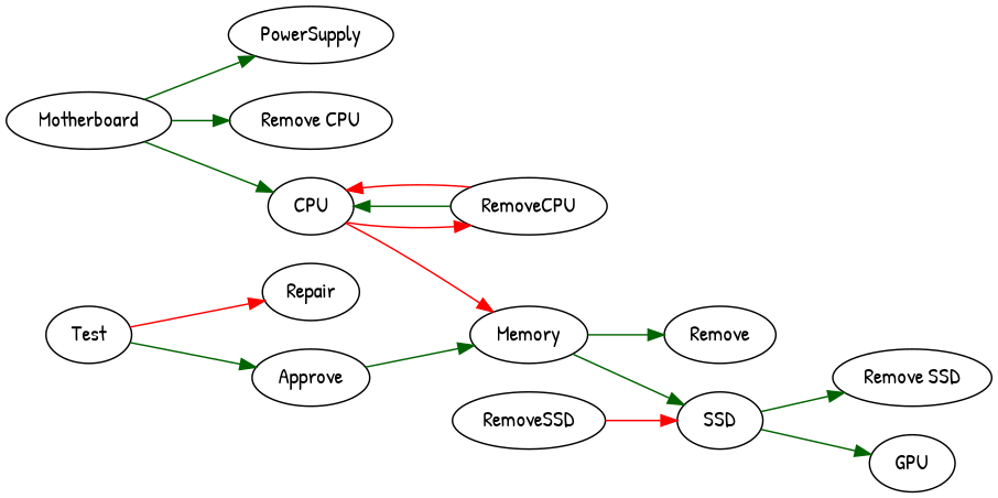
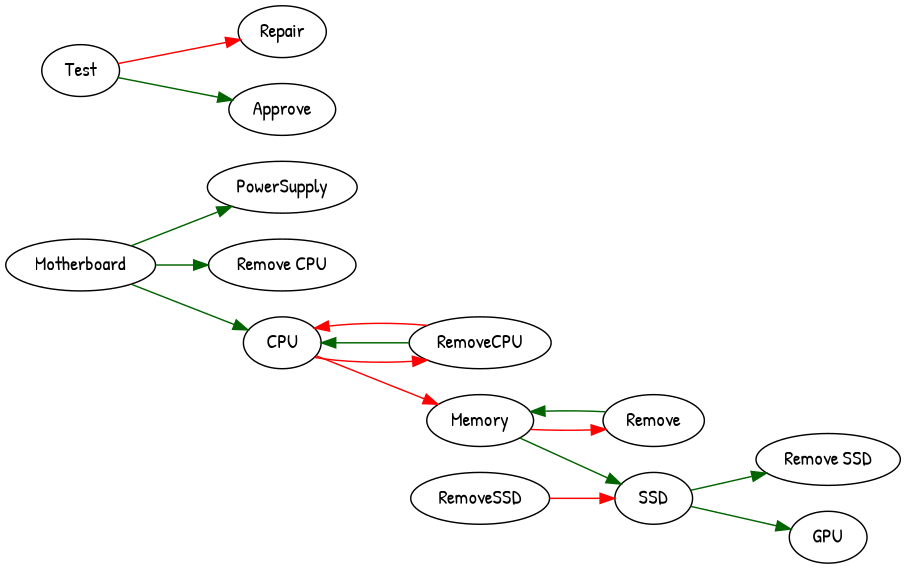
  digraph {
    fontname="Patrick Hand"
    rankdir=LR
    node [fontname="Patrick Hand"]
    edge [color=darkgreen fontname="Patrick Hand"]
    Motherboard
    PowerSupply
    "Remove CPU"
    CPU
    RemoveCPU
    Memory
    n7 [label=Remove]
    SSD
    "Remove SSD"
    GPU
    Test
    Repair
    Approve
    RemoveSSD
    Motherboard -> PowerSupply
    Motherboard -> "Remove CPU"
    Motherboard -> CPU
    CPU -> RemoveCPU [color=red]
    CPU -> Memory [color=red]
    RemoveCPU -> CPU
    RemoveCPU -> CPU [color=red]
-   Memory -> n7
+   Memory -> n7 [color=red]
    Memory -> SSD
-   Approve -> Memory
+   n7 -> Memory
    SSD -> "Remove SSD"
    SSD -> GPU
    Test -> Repair [color=red]
    Test -> Approve
    RemoveSSD -> SSD [color=red]
  }
